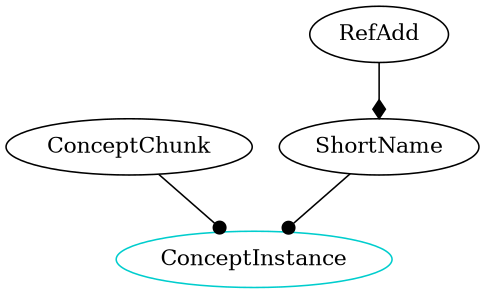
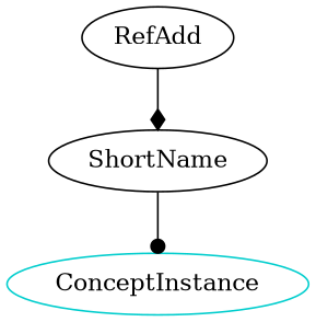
  digraph {
    edge [arrowhead=dot]
    n1 [color=cyan3 label=ConceptInstance shape=oval]
-   ConceptChunk
    RefAdd
    ShortName
-   ConceptChunk -> n1
    RefAdd -> ShortName [arrowhead=diamond]
    ShortName -> n1
  }
